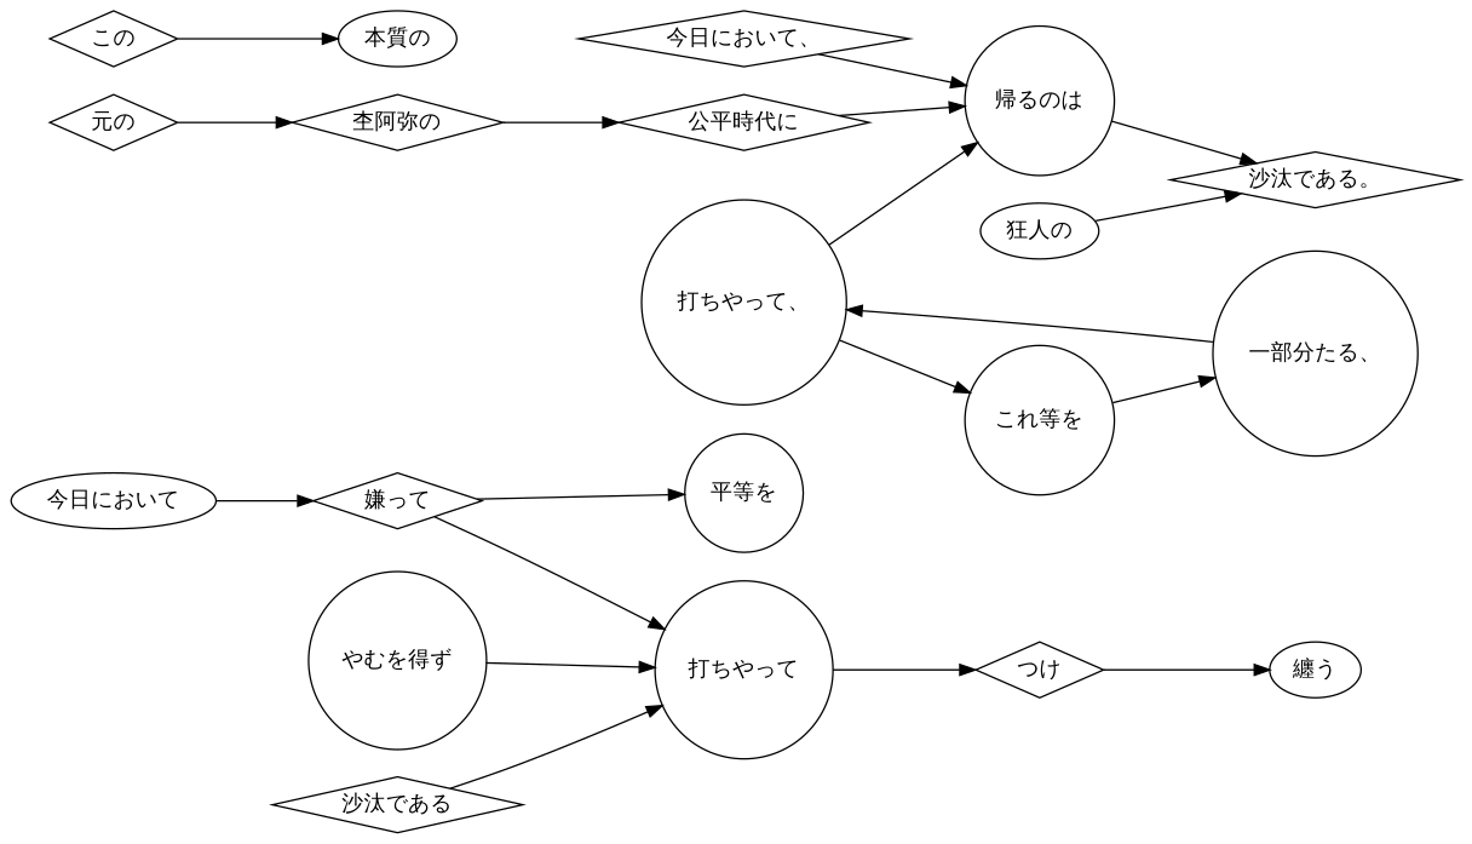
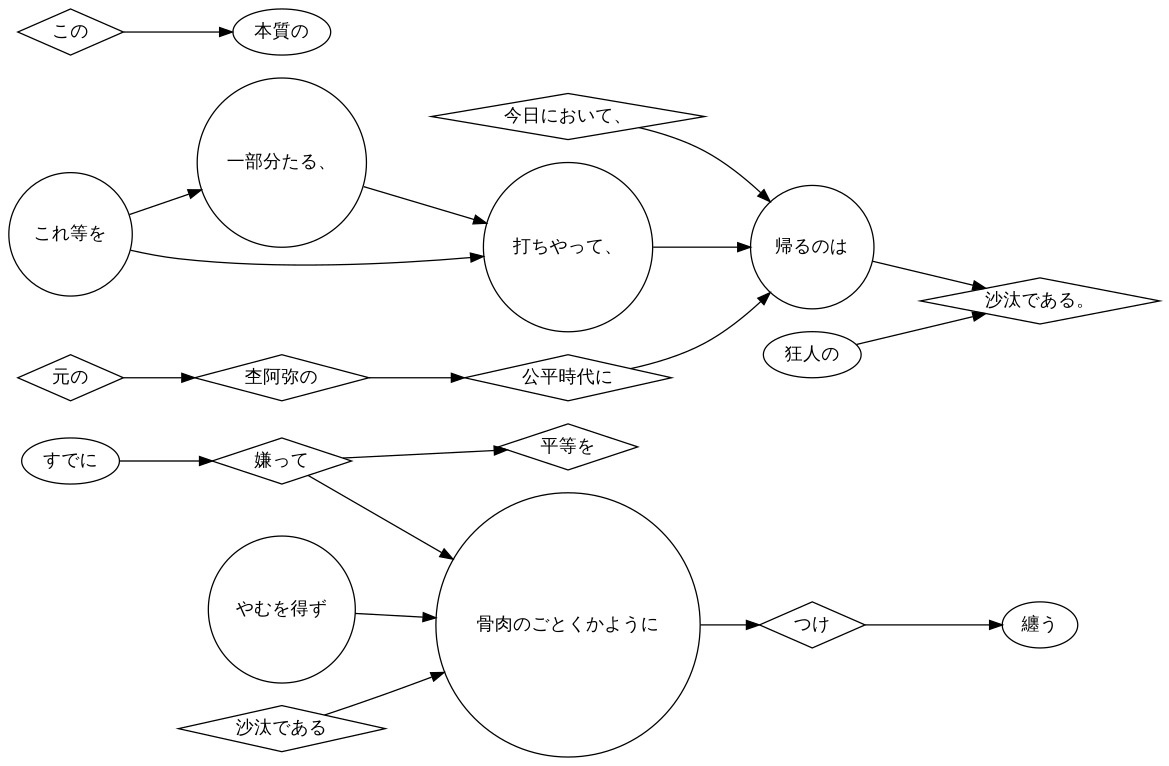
  digraph {
    fontname=Merriweather
    rankdir=LR
    node [fontname=Merriweather shape=diamond]
    edge [fontname=Merriweather]
-   n1 [label="今日において" shape=ellipse]
+   n1 [label="すでに" shape=ellipse]
    n2 [label="嫌って"]
-   n3 [label="平等を" shape=circle]
-   n4 [label="打ちやって" shape=circle]
+   n3 [label="平等を"]
+   n4 [label="骨肉のごとくかように" shape=circle]
    n5 [label="つけ"]
    n6 [label="やむを得ず" shape=circle]
    n7 [label="沙汰である"]
    n8 [label="纏う" shape=ellipse]
    n9 [label="今日において、"]
    n10 [label="帰るのは" shape=circle]
    n11 [label="沙汰である。"]
    n12 [label="この"]
    n13 [label="本質の" shape=ellipse]
    n14 [label="一部分たる、" shape=circle]
    n15 [label="打ちやって、" shape=circle]
    n16 [label="これ等を" shape=circle]
    n17 [label="元の"]
    n18 [label="杢阿弥の"]
    n19 [label="公平時代に"]
    n20 [label="狂人の" shape=ellipse]
    n1 -> n2
    n2 -> n3
    n2 -> n4
    n4 -> n5
    n5 -> n8
    n6 -> n4
    n7 -> n4
    n9 -> n10
    n10 -> n11
    n12 -> n13
    n14 -> n15
    n15 -> n10
    n16 -> n14
-   n15 -> n16
+   n16 -> n15
    n17 -> n18
    n18 -> n19
    n19 -> n10
    n20 -> n11
  }
